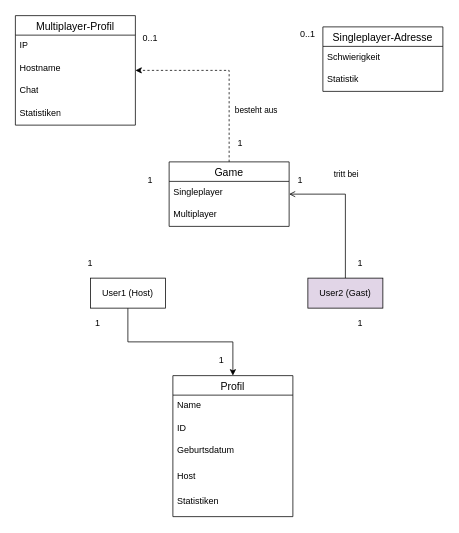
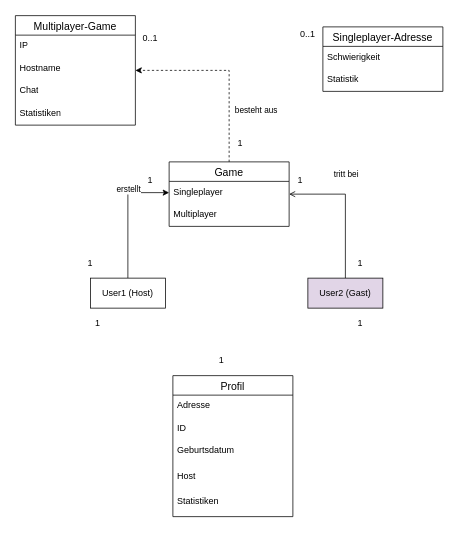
  <mxCell id="0" />
  <mxCell id="1" parent="0" />
  <mxCell id="2" value="Profil" style="swimlane;fontStyle=0;childLayout=stackLayout;horizontal=1;startSize=26;horizontalStack=0;resizeParent=1;resizeParentMax=0;resizeLast=0;collapsible=1;marginBottom=0;align=center;fontSize=14;" vertex="1" parent="1"><mxGeometry x="230" y="500" width="160" height="188" as="geometry"><mxRectangle x="520" y="640" width="70" height="30" as="alternateBounds" /></mxGeometry></mxCell>
- <mxCell id="3" value="&lt;div&gt;Name&lt;/div&gt;&lt;div&gt;&lt;br&gt;&lt;/div&gt;" style="text;strokeColor=none;fillColor=none;spacingLeft=4;spacingRight=4;overflow=hidden;rotatable=0;points=[[0,0.5],[1,0.5]];portConstraint=eastwest;fontSize=12;whiteSpace=wrap;html=1;" vertex="1" parent="2"><mxGeometry y="26" width="160" height="30" as="geometry" /></mxCell>
+ <mxCell id="3" value="&lt;div&gt;Adresse&lt;/div&gt;&lt;div&gt;&lt;br&gt;&lt;/div&gt;" style="text;strokeColor=none;fillColor=none;spacingLeft=4;spacingRight=4;overflow=hidden;rotatable=0;points=[[0,0.5],[1,0.5]];portConstraint=eastwest;fontSize=12;whiteSpace=wrap;html=1;" vertex="1" parent="2"><mxGeometry y="26" width="160" height="30" as="geometry" /></mxCell>
  <mxCell id="4" value="ID" style="text;strokeColor=none;fillColor=none;spacingLeft=4;spacingRight=4;overflow=hidden;rotatable=0;points=[[0,0.5],[1,0.5]];portConstraint=eastwest;fontSize=12;whiteSpace=wrap;html=1;" vertex="1" parent="2"><mxGeometry y="56" width="160" height="30" as="geometry" /></mxCell>
  <mxCell id="5" value="Geburtsdatum" style="text;strokeColor=none;fillColor=none;spacingLeft=4;spacingRight=4;overflow=hidden;rotatable=0;points=[[0,0.5],[1,0.5]];portConstraint=eastwest;fontSize=12;whiteSpace=wrap;html=1;" vertex="1" parent="2"><mxGeometry y="86" width="160" height="34" as="geometry" /></mxCell>
  <mxCell id="6" value="Host" style="text;strokeColor=none;fillColor=none;spacingLeft=4;spacingRight=4;overflow=hidden;rotatable=0;points=[[0,0.5],[1,0.5]];portConstraint=eastwest;fontSize=12;whiteSpace=wrap;html=1;" vertex="1" parent="2"><mxGeometry y="120" width="160" height="34" as="geometry" /></mxCell>
  <mxCell id="7" value="Statistiken" style="text;strokeColor=none;fillColor=none;spacingLeft=4;spacingRight=4;overflow=hidden;rotatable=0;points=[[0,0.5],[1,0.5]];portConstraint=eastwest;fontSize=12;whiteSpace=wrap;html=1;" vertex="1" parent="2"><mxGeometry y="154" width="160" height="34" as="geometry" /></mxCell>
- <mxCell id="8" style="edgeStyle=orthogonalEdgeStyle;rounded=0;orthogonalLoop=1;jettySize=auto;html=1;exitX=0.5;exitY=1;exitDx=0;exitDy=0;entryX=0.5;entryY=0;entryDx=0;entryDy=0;" edge="1" parent="1" source="11" target="2"><mxGeometry relative="1" as="geometry" /></mxCell>
+ <mxCell id="9" style="edgeStyle=orthogonalEdgeStyle;rounded=0;orthogonalLoop=1;jettySize=auto;html=1;exitX=0.5;exitY=0;exitDx=0;exitDy=0;entryX=0;entryY=0.5;entryDx=0;entryDy=0;" edge="1" parent="1" source="11" target="29"><mxGeometry relative="1" as="geometry" /></mxCell>
+ <mxCell id="10" value="erstellt" style="edgeLabel;html=1;align=center;verticalAlign=middle;resizable=0;points=[];" vertex="1" connectable="0" parent="9"><mxGeometry x="-0.317" y="-2" relative="1" as="geometry"><mxPoint x="-2" y="-61" as="offset" /></mxGeometry></mxCell>
  <mxCell id="11" value="User1 (Host)" style="whiteSpace=wrap;html=1;align=center;" vertex="1" parent="1"><mxGeometry x="120" y="370" width="100" height="40" as="geometry" /></mxCell>
  <mxCell id="12" style="edgeStyle=orthogonalEdgeStyle;rounded=0;orthogonalLoop=1;jettySize=auto;html=1;exitX=0.5;exitY=0;exitDx=0;exitDy=0;entryX=1;entryY=0.5;entryDx=0;entryDy=0;endArrow=open;" edge="1" parent="1" source="14" target="28"><mxGeometry relative="1" as="geometry" /></mxCell>
  <mxCell id="13" value="tritt bei" style="edgeLabel;html=1;align=center;verticalAlign=middle;resizable=0;points=[];" vertex="1" connectable="0" parent="12"><mxGeometry x="-0.048" y="-3" relative="1" as="geometry"><mxPoint x="-3" y="-51" as="offset" /></mxGeometry></mxCell>
  <mxCell id="14" value="User2 (Gast)" style="whiteSpace=wrap;html=1;align=center;fillColor=#e1d5e7;" vertex="1" parent="1"><mxGeometry x="410" y="370" width="100" height="40" as="geometry" /></mxCell>
  <mxCell id="15" value="1" style="text;strokeColor=none;align=center;fillColor=none;html=1;verticalAlign=middle;whiteSpace=wrap;rounded=0;" vertex="1" parent="1"><mxGeometry x="120" y="420" width="20" height="20" as="geometry" /></mxCell>
  <mxCell id="16" value="1" style="text;strokeColor=none;align=center;fillColor=none;html=1;verticalAlign=middle;whiteSpace=wrap;rounded=0;" vertex="1" parent="1"><mxGeometry x="470" y="420" width="20" height="20" as="geometry" /></mxCell>
  <mxCell id="17" value="1" style="text;strokeColor=none;align=center;fillColor=none;html=1;verticalAlign=middle;whiteSpace=wrap;rounded=0;" vertex="1" parent="1"><mxGeometry x="285" y="470" width="20" height="20" as="geometry" /></mxCell>
- <mxCell id="18" value="Multiplayer-Profil" style="swimlane;fontStyle=0;childLayout=stackLayout;horizontal=1;startSize=26;horizontalStack=0;resizeParent=1;resizeParentMax=0;resizeLast=0;collapsible=1;marginBottom=0;align=center;fontSize=14;" vertex="1" parent="1"><mxGeometry x="20" y="20" width="160" height="146" as="geometry" /></mxCell>
+ <mxCell id="18" value="Multiplayer-Game" style="swimlane;fontStyle=0;childLayout=stackLayout;horizontal=1;startSize=26;horizontalStack=0;resizeParent=1;resizeParentMax=0;resizeLast=0;collapsible=1;marginBottom=0;align=center;fontSize=14;" vertex="1" parent="1"><mxGeometry x="20" y="20" width="160" height="146" as="geometry" /></mxCell>
  <mxCell id="19" value="IP" style="text;strokeColor=none;fillColor=none;spacingLeft=4;spacingRight=4;overflow=hidden;rotatable=0;points=[[0,0.5],[1,0.5]];portConstraint=eastwest;fontSize=12;whiteSpace=wrap;html=1;" vertex="1" parent="18"><mxGeometry y="26" width="160" height="30" as="geometry" /></mxCell>
  <mxCell id="20" value="Hostname" style="text;strokeColor=none;fillColor=none;spacingLeft=4;spacingRight=4;overflow=hidden;rotatable=0;points=[[0,0.5],[1,0.5]];portConstraint=eastwest;fontSize=12;whiteSpace=wrap;html=1;" vertex="1" parent="18"><mxGeometry y="56" width="160" height="30" as="geometry" /></mxCell>
  <mxCell id="21" value="Chat" style="text;strokeColor=none;fillColor=none;spacingLeft=4;spacingRight=4;overflow=hidden;rotatable=0;points=[[0,0.5],[1,0.5]];portConstraint=eastwest;fontSize=12;whiteSpace=wrap;html=1;" vertex="1" parent="18"><mxGeometry y="86" width="160" height="30" as="geometry" /></mxCell>
  <mxCell id="22" value="Statistiken" style="text;strokeColor=none;fillColor=none;spacingLeft=4;spacingRight=4;overflow=hidden;rotatable=0;points=[[0,0.5],[1,0.5]];portConstraint=eastwest;fontSize=12;whiteSpace=wrap;html=1;" vertex="1" parent="18"><mxGeometry y="116" width="160" height="30" as="geometry" /></mxCell>
  <mxCell id="23" value="Singleplayer-Adresse" style="swimlane;fontStyle=0;childLayout=stackLayout;horizontal=1;startSize=26;horizontalStack=0;resizeParent=1;resizeParentMax=0;resizeLast=0;collapsible=1;marginBottom=0;align=center;fontSize=14;" vertex="1" parent="1"><mxGeometry x="430" y="35" width="160" height="86" as="geometry" /></mxCell>
  <mxCell id="24" value="Schwierigkeit" style="text;strokeColor=none;fillColor=none;spacingLeft=4;spacingRight=4;overflow=hidden;rotatable=0;points=[[0,0.5],[1,0.5]];portConstraint=eastwest;fontSize=12;whiteSpace=wrap;html=1;" vertex="1" parent="23"><mxGeometry y="26" width="160" height="30" as="geometry" /></mxCell>
  <mxCell id="25" value="&lt;div&gt;Statistik&lt;/div&gt;" style="text;strokeColor=none;fillColor=none;spacingLeft=4;spacingRight=4;overflow=hidden;rotatable=0;points=[[0,0.5],[1,0.5]];portConstraint=eastwest;fontSize=12;whiteSpace=wrap;html=1;" vertex="1" parent="23"><mxGeometry y="56" width="160" height="30" as="geometry" /></mxCell>
  <mxCell id="26" style="edgeStyle=orthogonalEdgeStyle;rounded=0;orthogonalLoop=1;jettySize=auto;html=1;exitX=0.5;exitY=0;exitDx=0;exitDy=0;entryX=1;entryY=0.5;entryDx=0;entryDy=0;dashed=1;" edge="1" parent="1" source="28" target="18"><mxGeometry relative="1" as="geometry" /></mxCell>
  <mxCell id="27" value="besteht aus" style="edgeLabel;html=1;align=center;verticalAlign=middle;resizable=0;points=[];" vertex="1" connectable="0" parent="26"><mxGeometry x="-0.282" y="-2" relative="1" as="geometry"><mxPoint x="33" y="19" as="offset" /></mxGeometry></mxCell>
  <mxCell id="28" value="Game" style="swimlane;fontStyle=0;childLayout=stackLayout;horizontal=1;startSize=26;horizontalStack=0;resizeParent=1;resizeParentMax=0;resizeLast=0;collapsible=1;marginBottom=0;align=center;fontSize=14;" vertex="1" parent="1"><mxGeometry x="225" y="215" width="160" height="86" as="geometry" /></mxCell>
  <mxCell id="29" value="Singleplayer" style="text;strokeColor=none;fillColor=none;spacingLeft=4;spacingRight=4;overflow=hidden;rotatable=0;points=[[0,0.5],[1,0.5]];portConstraint=eastwest;fontSize=12;whiteSpace=wrap;html=1;" vertex="1" parent="28"><mxGeometry y="26" width="160" height="30" as="geometry" /></mxCell>
  <mxCell id="30" value="Multiplayer" style="text;strokeColor=none;fillColor=none;spacingLeft=4;spacingRight=4;overflow=hidden;rotatable=0;points=[[0,0.5],[1,0.5]];portConstraint=eastwest;fontSize=12;whiteSpace=wrap;html=1;" vertex="1" parent="28"><mxGeometry y="56" width="160" height="30" as="geometry" /></mxCell>
  <mxCell id="31" value="1" style="text;strokeColor=none;align=center;fillColor=none;html=1;verticalAlign=middle;whiteSpace=wrap;rounded=0;" vertex="1" parent="1"><mxGeometry x="470" y="340" width="20" height="20" as="geometry" /></mxCell>
  <mxCell id="32" value="1" style="text;strokeColor=none;align=center;fillColor=none;html=1;verticalAlign=middle;whiteSpace=wrap;rounded=0;" vertex="1" parent="1"><mxGeometry x="110" y="340" width="20" height="20" as="geometry" /></mxCell>
  <mxCell id="33" value="1" style="text;strokeColor=none;align=center;fillColor=none;html=1;verticalAlign=middle;whiteSpace=wrap;rounded=0;" vertex="1" parent="1"><mxGeometry x="390" y="230" width="20" height="20" as="geometry" /></mxCell>
  <mxCell id="34" value="1" style="text;strokeColor=none;align=center;fillColor=none;html=1;verticalAlign=middle;whiteSpace=wrap;rounded=0;" vertex="1" parent="1"><mxGeometry x="190" y="230" width="20" height="20" as="geometry" /></mxCell>
  <mxCell id="35" value="1" style="text;strokeColor=none;align=center;fillColor=none;html=1;verticalAlign=middle;whiteSpace=wrap;rounded=0;" vertex="1" parent="1"><mxGeometry x="310" y="180" width="20" height="20" as="geometry" /></mxCell>
  <mxCell id="36" value="0..1" style="text;strokeColor=none;align=center;fillColor=none;html=1;verticalAlign=middle;whiteSpace=wrap;rounded=0;" vertex="1" parent="1"><mxGeometry x="190" y="40" width="20" height="20" as="geometry" /></mxCell>
  <mxCell id="37" value="0..1" style="text;strokeColor=none;align=center;fillColor=none;html=1;verticalAlign=middle;whiteSpace=wrap;rounded=0;" vertex="1" parent="1"><mxGeometry x="400" y="35" width="20" height="20" as="geometry" /></mxCell>
